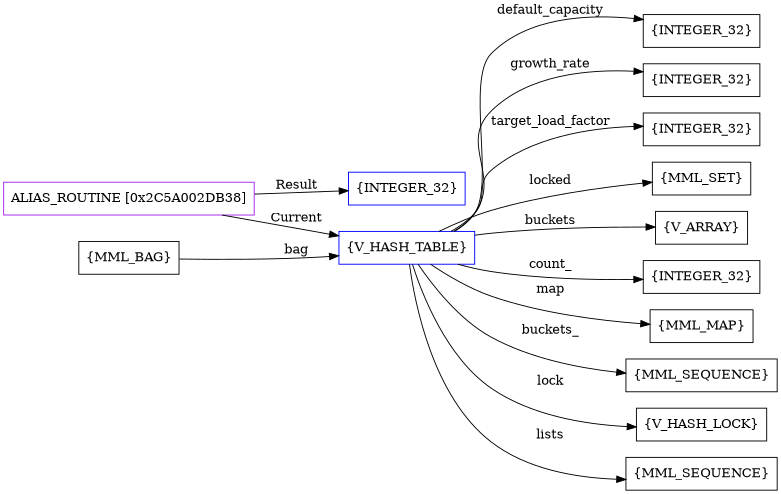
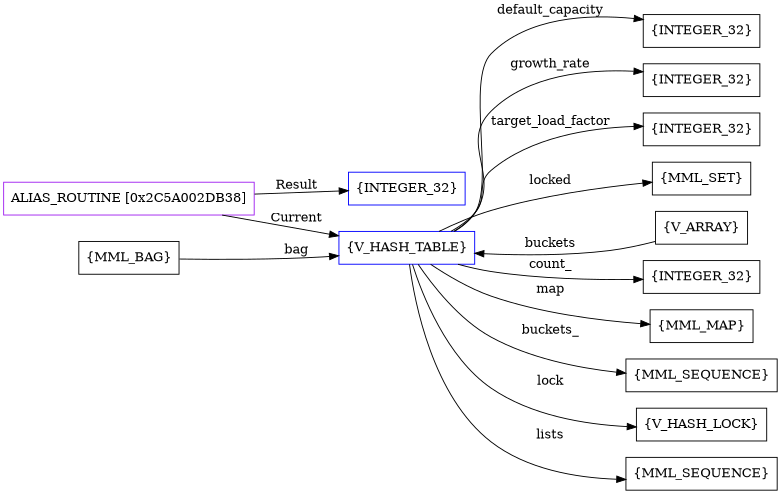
  digraph {
    rankdir=LR
    node [shape=box]
    n1 [color=purple label=<ALIAS_ROUTINE [0x2C5A002DB38]>]
    n2 [color=blue label=<{V_HASH_TABLE}>]
    n3 [color=blue label=<{INTEGER_32}>]
    n4 [label=<{INTEGER_32}>]
    n5 [label=<{INTEGER_32}>]
    n6 [label=<{INTEGER_32}>]
    n7 [label=<{MML_SET}>]
    n8 [label=<{V_ARRAY}>]
    n9 [label=<{INTEGER_32}>]
    n10 [label=<{MML_MAP}>]
    n11 [label=<{MML_SEQUENCE}>]
    n12 [label=<{V_HASH_LOCK}>]
    n13 [label=<{MML_SEQUENCE}>]
    n14 [label=<{MML_BAG}>]
    n1 -> n2 [label=<Current>]
    n1 -> n3 [label=<Result>]
    n2 -> n4 [label=<default_capacity>]
    n2 -> n5 [label=<growth_rate>]
    n2 -> n6 [label=<target_load_factor>]
    n2 -> n7 [label=<locked>]
-   n2 -> n8 [label=<buckets>]
+   n8 -> n2 [label=<buckets>]
    n2 -> n9 [label=<count_>]
    n2 -> n10 [label=<map>]
    n2 -> n11 [label=<buckets_>]
    n2 -> n12 [label=<lock>]
    n2 -> n13 [label=<lists>]
    n14 -> n2 [label=<bag>]
  }
